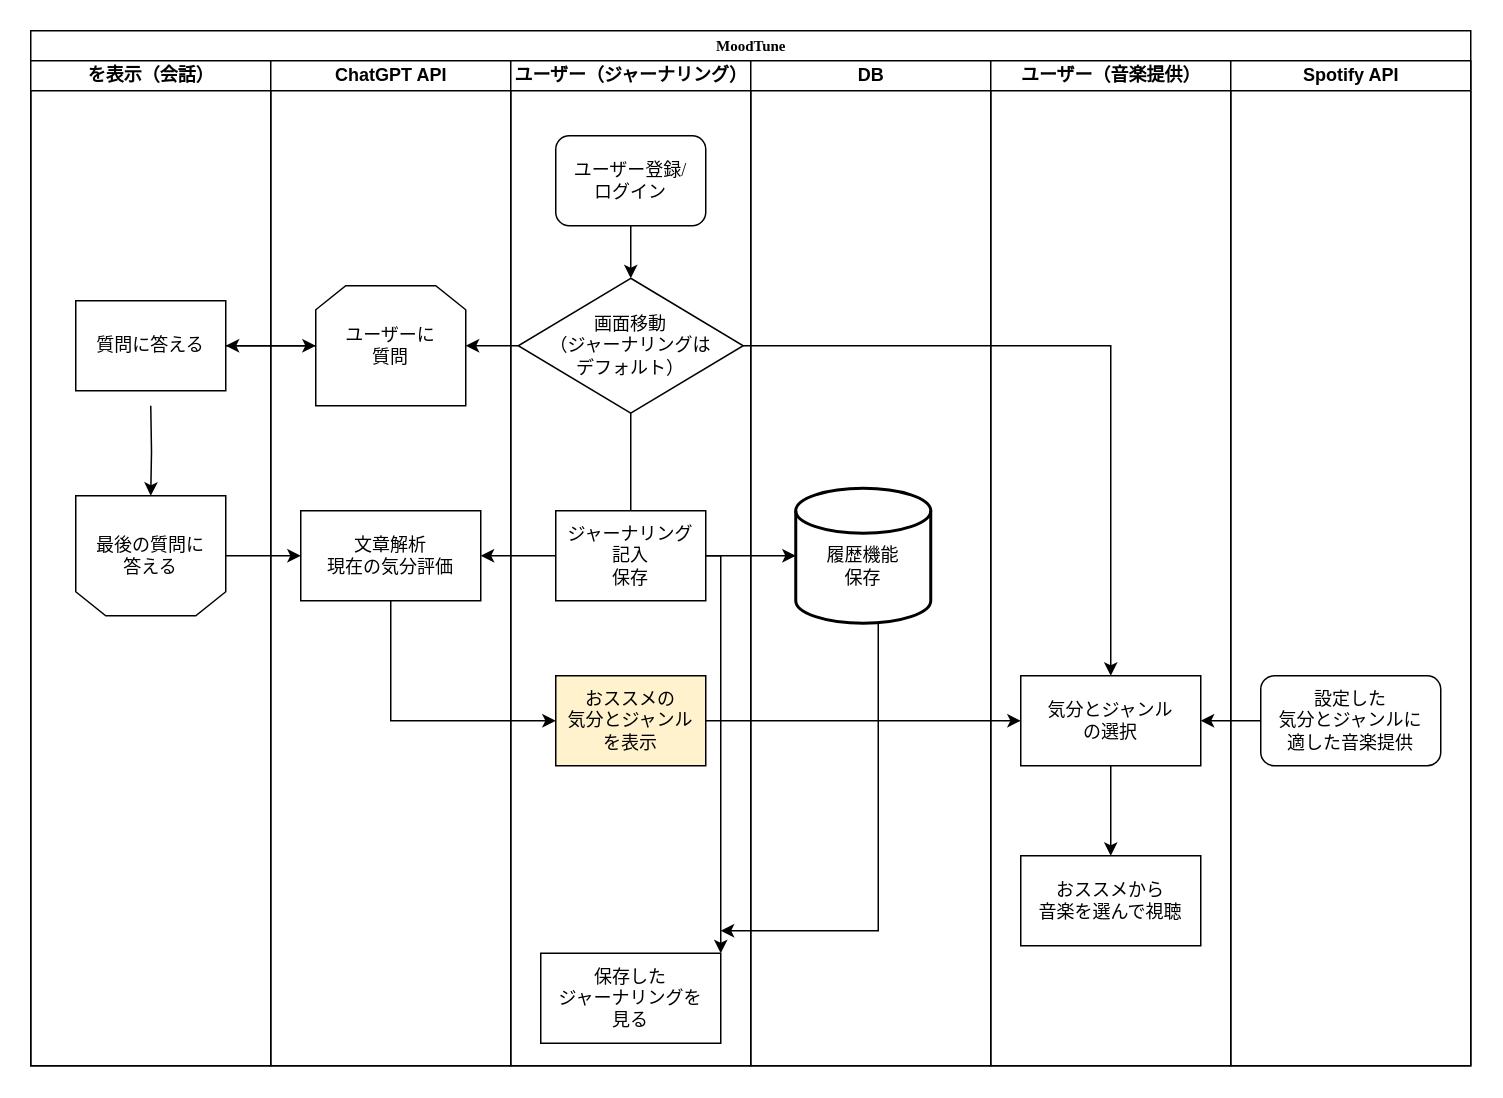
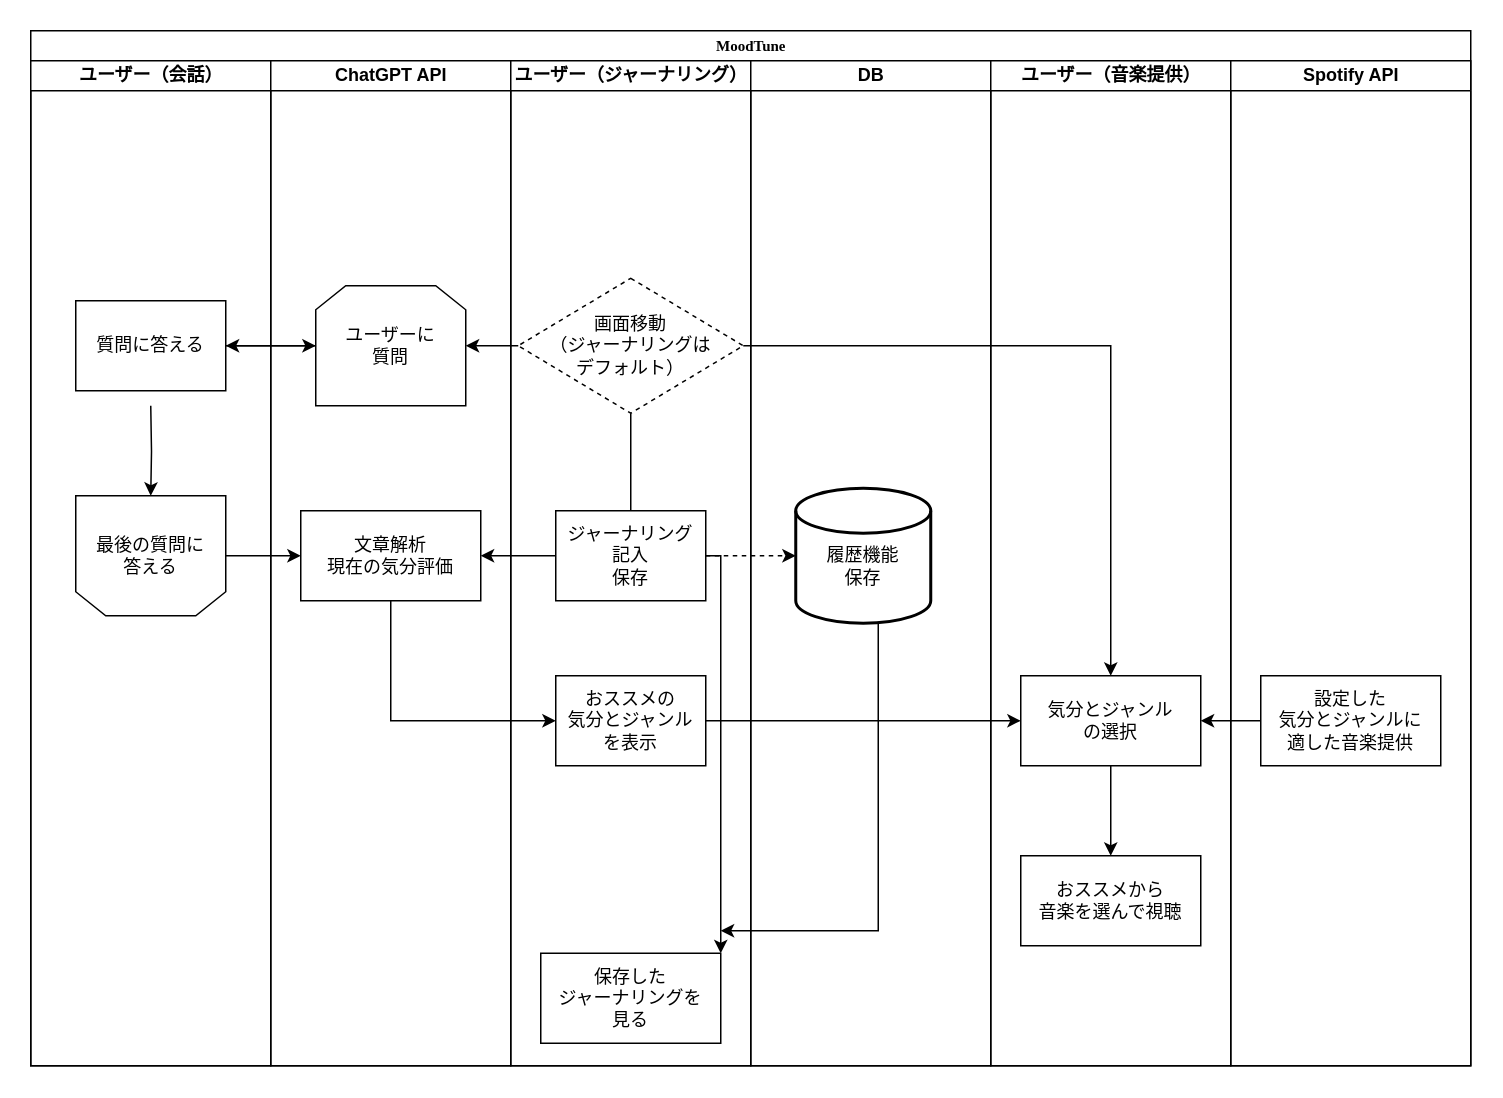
  <mxCell id="0" />
  <mxCell id="1" parent="0" />
  <mxCell id="2" value="&lt;font style=&quot;font-size: 10px;&quot;&gt;MoodTune&lt;/font&gt;" style="swimlane;html=1;childLayout=stackLayout;startSize=20;rounded=0;shadow=0;labelBackgroundColor=none;strokeWidth=1;fontFamily=Verdana;fontSize=8;align=center;" parent="1" vertex="1"><mxGeometry x="20" y="20" width="960" height="690" as="geometry" /></mxCell>
- <mxCell id="3" value="を表示（会話）" style="swimlane;html=1;startSize=20;" parent="2" vertex="1"><mxGeometry y="20" width="160" height="670" as="geometry" /></mxCell>
+ <mxCell id="3" value="ユーザー（会話）" style="swimlane;html=1;startSize=20;" parent="2" vertex="1"><mxGeometry y="20" width="160" height="670" as="geometry" /></mxCell>
  <mxCell id="4" value="最後の質問に&lt;div&gt;答える&lt;/div&gt;" style="shape=loopLimit;whiteSpace=wrap;html=1;flipH=1;flipV=1;" vertex="1" parent="3"><mxGeometry x="30" y="290" width="100" height="80" as="geometry" /></mxCell>
  <mxCell id="5" style="edgeStyle=orthogonalEdgeStyle;rounded=0;orthogonalLoop=1;jettySize=auto;html=1;exitX=0.5;exitY=1;exitDx=0;exitDy=0;" edge="1" parent="3" target="4"><mxGeometry relative="1" as="geometry"><mxPoint x="80" y="290" as="targetPoint" /><mxPoint x="80" y="230" as="sourcePoint" /></mxGeometry></mxCell>
  <mxCell id="6" value="質問に答える" style="rounded=0;whiteSpace=wrap;html=1;" vertex="1" parent="3"><mxGeometry x="30" y="160" width="100" height="60" as="geometry" /></mxCell>
  <mxCell id="7" value="ChatGPT API" style="swimlane;html=1;startSize=20;" parent="2" vertex="1"><mxGeometry x="160" y="20" width="160" height="670" as="geometry" /></mxCell>
  <mxCell id="8" value="ユーザーに&lt;div&gt;質問&lt;/div&gt;" style="shape=loopLimit;whiteSpace=wrap;html=1;" vertex="1" parent="7"><mxGeometry x="30" y="150" width="100" height="80" as="geometry" /></mxCell>
  <mxCell id="9" value="" style="endArrow=classic;html=1;rounded=0;entryX=0;entryY=0.5;entryDx=0;entryDy=0;" edge="1" parent="7" target="8"><mxGeometry width="50" height="50" relative="1" as="geometry"><mxPoint x="-30" y="190" as="sourcePoint" /><mxPoint x="20" y="140" as="targetPoint" /></mxGeometry></mxCell>
  <mxCell id="10" value="文章解析&lt;div&gt;現在の気分評価&lt;/div&gt;" style="rounded=0;whiteSpace=wrap;html=1;" vertex="1" parent="7"><mxGeometry x="20" y="300" width="120" height="60" as="geometry" /></mxCell>
  <mxCell id="11" value="ユーザー（ジャーナリング）" style="swimlane;html=1;startSize=20;" parent="2" vertex="1"><mxGeometry x="320" y="20" width="160" height="670" as="geometry" /></mxCell>
  <mxCell id="12" style="edgeStyle=orthogonalEdgeStyle;rounded=0;orthogonalLoop=1;jettySize=auto;html=1;exitX=0.5;exitY=1;exitDx=0;exitDy=0;entryX=0.5;entryY=0;entryDx=0;entryDy=0;endArrow=none;" parent="11" source="13" target="16" edge="1"><mxGeometry relative="1" as="geometry" /></mxCell>
- <mxCell id="13" value="&lt;div&gt;&lt;font style=&quot;font-size: 12px;&quot;&gt;画面移動&lt;/font&gt;&lt;/div&gt;&lt;div&gt;&lt;font style=&quot;font-size: 12px;&quot;&gt;（&lt;/font&gt;&lt;span style=&quot;font-size: 12px; background-color: initial;&quot;&gt;ジャーナリングは&lt;/span&gt;&lt;/div&gt;&lt;div&gt;&lt;span style=&quot;font-size: 12px; background-color: initial;&quot;&gt;デフォルト）&lt;/span&gt;&lt;/div&gt;" style="rhombus;whiteSpace=wrap;html=1;rounded=0;shadow=0;labelBackgroundColor=none;strokeWidth=1;fontFamily=Verdana;fontSize=8;align=center;" parent="11" vertex="1"><mxGeometry x="5" y="145" width="150" height="90" as="geometry" /></mxCell>
- <mxCell id="14" style="edgeStyle=orthogonalEdgeStyle;rounded=0;orthogonalLoop=1;jettySize=auto;html=1;exitX=0.5;exitY=1;exitDx=0;exitDy=0;entryX=0.5;entryY=0;entryDx=0;entryDy=0;" parent="11" source="15" target="13" edge="1"><mxGeometry relative="1" as="geometry" /></mxCell>
- <mxCell id="15" value="&lt;div&gt;&lt;span style=&quot;font-size: 12px;&quot;&gt;ユーザー登録/&lt;/span&gt;&lt;/div&gt;&lt;span style=&quot;font-size: 12px;&quot;&gt;ログイン&lt;/span&gt;" style="rounded=1;whiteSpace=wrap;html=1;shadow=0;labelBackgroundColor=none;strokeWidth=1;fontFamily=Verdana;fontSize=8;align=center;" parent="11" vertex="1"><mxGeometry x="30" y="50" width="100" height="60" as="geometry" /></mxCell>
+ <mxCell id="13" value="&lt;div&gt;&lt;font style=&quot;font-size: 12px;&quot;&gt;画面移動&lt;/font&gt;&lt;/div&gt;&lt;div&gt;&lt;font style=&quot;font-size: 12px;&quot;&gt;（&lt;/font&gt;&lt;span style=&quot;font-size: 12px; background-color: initial;&quot;&gt;ジャーナリングは&lt;/span&gt;&lt;/div&gt;&lt;div&gt;&lt;span style=&quot;font-size: 12px; background-color: initial;&quot;&gt;デフォルト）&lt;/span&gt;&lt;/div&gt;" style="rhombus;whiteSpace=wrap;html=1;rounded=0;shadow=0;labelBackgroundColor=none;strokeWidth=1;fontFamily=Verdana;fontSize=8;align=center;dashed=1;" parent="11" vertex="1"><mxGeometry x="5" y="145" width="150" height="90" as="geometry" /></mxCell>
  <mxCell id="16" value="ジャーナリング&lt;div&gt;記入&lt;/div&gt;&lt;div&gt;保存&lt;/div&gt;" style="rounded=0;whiteSpace=wrap;html=1;" parent="11" vertex="1"><mxGeometry x="30" y="300" width="100" height="60" as="geometry" /></mxCell>
- <mxCell id="17" value="おススメの&lt;div&gt;気分とジャンル&lt;/div&gt;&lt;div&gt;を表示&lt;/div&gt;" style="rounded=0;whiteSpace=wrap;html=1;fillColor=#fff2cc;" vertex="1" parent="11"><mxGeometry x="30" y="410" width="100" height="60" as="geometry" /></mxCell>
+ <mxCell id="17" value="おススメの&lt;div&gt;気分とジャンル&lt;/div&gt;&lt;div&gt;を表示&lt;/div&gt;" style="rounded=0;whiteSpace=wrap;html=1;" vertex="1" parent="11"><mxGeometry x="30" y="410" width="100" height="60" as="geometry" /></mxCell>
  <mxCell id="18" value="保存した&lt;div&gt;ジャーナリングを&lt;/div&gt;&lt;div&gt;見る&lt;/div&gt;" style="rounded=0;whiteSpace=wrap;html=1;" vertex="1" parent="11"><mxGeometry x="20" y="595" width="120" height="60" as="geometry" /></mxCell>
  <mxCell id="19" value="" style="endArrow=classic;html=1;rounded=0;entryX=1;entryY=0;entryDx=0;entryDy=0;" edge="1" parent="11" target="18"><mxGeometry width="50" height="50" relative="1" as="geometry"><mxPoint x="130" y="330" as="sourcePoint" /><mxPoint x="190" y="320" as="targetPoint" /><Array as="points"><mxPoint x="140" y="330" /><mxPoint x="140" y="380" /></Array></mxGeometry></mxCell>
  <mxCell id="20" value="DB" style="swimlane;html=1;startSize=20;" parent="2" vertex="1"><mxGeometry x="480" y="20" width="160" height="670" as="geometry" /></mxCell>
  <mxCell id="21" style="edgeStyle=orthogonalEdgeStyle;rounded=0;orthogonalLoop=1;jettySize=auto;html=1;exitX=0.5;exitY=1;exitDx=0;exitDy=0;exitPerimeter=0;" edge="1" parent="20" source="22"><mxGeometry relative="1" as="geometry"><mxPoint x="-20" y="580" as="targetPoint" /><Array as="points"><mxPoint x="85" y="580" /></Array></mxGeometry></mxCell>
  <mxCell id="22" value="&lt;div&gt;&lt;br&gt;&lt;/div&gt;履歴機能&lt;div&gt;保存&lt;/div&gt;" style="strokeWidth=2;html=1;shape=mxgraph.flowchart.database;whiteSpace=wrap;" parent="20" vertex="1"><mxGeometry x="30" y="285" width="90" height="90" as="geometry" /></mxCell>
  <mxCell id="23" value="ユーザー（音楽提供）" style="swimlane;html=1;startSize=20;" parent="2" vertex="1"><mxGeometry x="640" y="20" width="160" height="670" as="geometry" /></mxCell>
  <mxCell id="24" value="&lt;div&gt;&lt;span style=&quot;background-color: initial;&quot;&gt;気分とジャンル&lt;/span&gt;&lt;br&gt;&lt;/div&gt;&lt;div&gt;の選択&lt;/div&gt;" style="rounded=0;whiteSpace=wrap;html=1;" parent="23" vertex="1"><mxGeometry x="20" y="410" width="120" height="60" as="geometry" /></mxCell>
  <mxCell id="25" value="おススメから&lt;div&gt;音楽を選んで視聴&lt;/div&gt;" style="rounded=0;whiteSpace=wrap;html=1;" vertex="1" parent="23"><mxGeometry x="20" y="530" width="120" height="60" as="geometry" /></mxCell>
  <mxCell id="26" style="edgeStyle=orthogonalEdgeStyle;rounded=0;orthogonalLoop=1;jettySize=auto;html=1;exitX=0.5;exitY=1;exitDx=0;exitDy=0;" edge="1" parent="23" source="24" target="25"><mxGeometry relative="1" as="geometry"><mxPoint x="80" y="520" as="targetPoint" /></mxGeometry></mxCell>
  <mxCell id="27" value="Spotify API" style="swimlane;html=1;startSize=20;" parent="2" vertex="1"><mxGeometry x="800" y="20" width="160" height="670" as="geometry" /></mxCell>
- <mxCell id="28" value="設定した&lt;div&gt;気分とジャンルに&lt;div&gt;適した音楽提供&lt;/div&gt;&lt;/div&gt;" style="whiteSpace=wrap;html=1;rounded=1;" vertex="1" parent="27"><mxGeometry x="20" y="410" width="120" height="60" as="geometry" /></mxCell>
+ <mxCell id="28" value="設定した&lt;div&gt;気分とジャンルに&lt;div&gt;適した音楽提供&lt;/div&gt;&lt;/div&gt;" style="rounded=0;whiteSpace=wrap;html=1;" vertex="1" parent="27"><mxGeometry x="20" y="410" width="120" height="60" as="geometry" /></mxCell>
  <mxCell id="29" style="edgeStyle=orthogonalEdgeStyle;rounded=0;orthogonalLoop=1;jettySize=auto;html=1;exitX=0;exitY=0.5;exitDx=0;exitDy=0;entryX=1;entryY=0.5;entryDx=0;entryDy=0;" parent="2" source="13" target="8" edge="1"><mxGeometry relative="1" as="geometry"><mxPoint x="300" y="210" as="targetPoint" /></mxGeometry></mxCell>
  <mxCell id="30" style="edgeStyle=orthogonalEdgeStyle;rounded=0;orthogonalLoop=1;jettySize=auto;html=1;exitX=1;exitY=0.5;exitDx=0;exitDy=0;" parent="2" source="13" target="24" edge="1"><mxGeometry relative="1" as="geometry" /></mxCell>
- <mxCell id="31" style="edgeStyle=orthogonalEdgeStyle;rounded=0;orthogonalLoop=1;jettySize=auto;html=1;exitX=1;exitY=0.5;exitDx=0;exitDy=0;entryX=0;entryY=0.5;entryDx=0;entryDy=0;entryPerimeter=0;" parent="2" source="16" target="22" edge="1"><mxGeometry relative="1" as="geometry" /></mxCell>
+ <mxCell id="31" style="edgeStyle=orthogonalEdgeStyle;rounded=0;orthogonalLoop=1;jettySize=auto;html=1;exitX=1;exitY=0.5;exitDx=0;exitDy=0;entryX=0;entryY=0.5;entryDx=0;entryDy=0;entryPerimeter=0;dashed=1;" parent="2" source="16" target="22" edge="1"><mxGeometry relative="1" as="geometry" /></mxCell>
  <mxCell id="32" value="" style="edgeStyle=orthogonalEdgeStyle;rounded=0;orthogonalLoop=1;jettySize=auto;html=1;" edge="1" parent="2" source="16"><mxGeometry relative="1" as="geometry"><mxPoint x="300" y="350" as="targetPoint" /></mxGeometry></mxCell>
  <mxCell id="33" value="" style="endArrow=classic;html=1;rounded=0;exitX=1;exitY=0.5;exitDx=0;exitDy=0;entryX=0;entryY=0.5;entryDx=0;entryDy=0;" edge="1" parent="2" source="17" target="24"><mxGeometry width="50" height="50" relative="1" as="geometry"><mxPoint x="450" y="390" as="sourcePoint" /><mxPoint x="500" y="340" as="targetPoint" /></mxGeometry></mxCell>
  <mxCell id="34" value="" style="edgeStyle=orthogonalEdgeStyle;rounded=0;orthogonalLoop=1;jettySize=auto;html=1;" edge="1" parent="2" source="8"><mxGeometry relative="1" as="geometry"><mxPoint x="130" y="210" as="targetPoint" /></mxGeometry></mxCell>
  <mxCell id="35" value="" style="endArrow=classic;html=1;rounded=0;exitX=1;exitY=0.5;exitDx=0;exitDy=0;entryX=0;entryY=0.5;entryDx=0;entryDy=0;" edge="1" parent="2" source="4"><mxGeometry width="50" height="50" relative="1" as="geometry"><mxPoint x="460" y="390" as="sourcePoint" /><mxPoint x="180" y="350" as="targetPoint" /><Array as="points" /></mxGeometry></mxCell>
  <mxCell id="36" style="edgeStyle=orthogonalEdgeStyle;rounded=0;orthogonalLoop=1;jettySize=auto;html=1;exitX=0;exitY=0.5;exitDx=0;exitDy=0;entryX=1;entryY=0.5;entryDx=0;entryDy=0;" edge="1" parent="2" source="28" target="24"><mxGeometry relative="1" as="geometry" /></mxCell>
  <mxCell id="37" value="" style="endArrow=classic;html=1;rounded=0;exitX=0.5;exitY=1;exitDx=0;exitDy=0;" edge="1" parent="1" source="10"><mxGeometry width="50" height="50" relative="1" as="geometry"><mxPoint x="260" y="410" as="sourcePoint" /><mxPoint x="370" y="480" as="targetPoint" /><Array as="points"><mxPoint x="260" y="480" /></Array></mxGeometry></mxCell>
